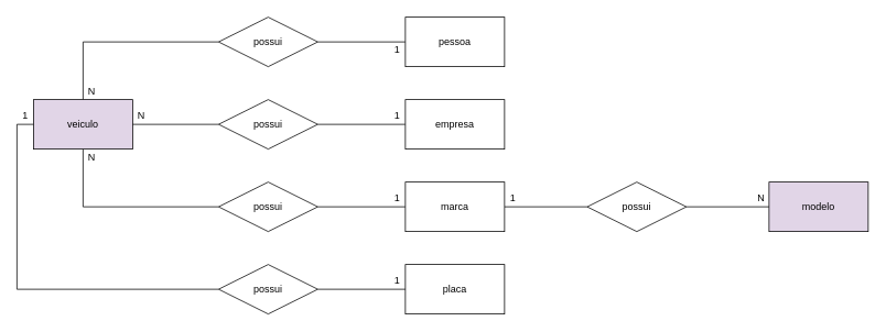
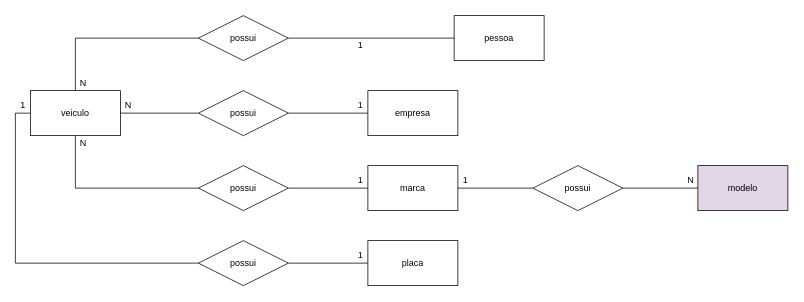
  <mxCell id="0" />
  <mxCell id="1" parent="0" />
  <mxCell id="2" style="edgeStyle=orthogonalEdgeStyle;rounded=0;orthogonalLoop=1;jettySize=auto;html=1;entryX=0;entryY=0.5;entryDx=0;entryDy=0;endArrow=none;endFill=0;" edge="1" parent="1" source="4" target="12"><mxGeometry relative="1" as="geometry"><Array as="points"><mxPoint x="100" y="250" /></Array></mxGeometry></mxCell>
  <mxCell id="3" style="edgeStyle=orthogonalEdgeStyle;rounded=0;orthogonalLoop=1;jettySize=auto;html=1;entryX=0;entryY=0.5;entryDx=0;entryDy=0;endArrow=none;endFill=0;" edge="1" parent="1" source="4" target="28"><mxGeometry relative="1" as="geometry"><Array as="points"><mxPoint x="100" y="50" /></Array></mxGeometry></mxCell>
- <mxCell id="4" value="veiculo" style="rounded=0;whiteSpace=wrap;html=1;fillColor=#e1d5e7;" vertex="1" parent="1"><mxGeometry x="40" y="120" width="120" height="60" as="geometry" /></mxCell>
+ <mxCell id="4" value="veiculo" style="rounded=0;whiteSpace=wrap;html=1;" vertex="1" parent="1"><mxGeometry x="40" y="120" width="120" height="60" as="geometry" /></mxCell>
  <mxCell id="5" style="edgeStyle=orthogonalEdgeStyle;rounded=0;orthogonalLoop=1;jettySize=auto;html=1;entryX=1;entryY=0.5;entryDx=0;entryDy=0;endArrow=none;endFill=0;" edge="1" parent="1" source="7" target="4"><mxGeometry relative="1" as="geometry" /></mxCell>
  <mxCell id="6" style="edgeStyle=orthogonalEdgeStyle;rounded=0;orthogonalLoop=1;jettySize=auto;html=1;entryX=0;entryY=0.5;entryDx=0;entryDy=0;endArrow=none;endFill=0;" edge="1" parent="1" source="7" target="8"><mxGeometry relative="1" as="geometry" /></mxCell>
  <mxCell id="7" value="possui" style="shape=rhombus;perimeter=rhombusPerimeter;whiteSpace=wrap;html=1;align=center;" vertex="1" parent="1"><mxGeometry x="264" y="120" width="120" height="60" as="geometry" /></mxCell>
  <mxCell id="8" value="empresa" style="rounded=0;whiteSpace=wrap;html=1;" vertex="1" parent="1"><mxGeometry x="490" y="120" width="120" height="60" as="geometry" /></mxCell>
  <mxCell id="9" value="N" style="text;html=1;align=center;verticalAlign=middle;resizable=0;points=[];autosize=1;strokeColor=none;" vertex="1" parent="1"><mxGeometry x="160" y="130" width="20" height="20" as="geometry" /></mxCell>
  <mxCell id="10" value="1" style="text;html=1;align=center;verticalAlign=middle;resizable=0;points=[];autosize=1;strokeColor=none;" vertex="1" parent="1"><mxGeometry x="470" y="130" width="20" height="20" as="geometry" /></mxCell>
  <mxCell id="11" style="edgeStyle=orthogonalEdgeStyle;rounded=0;orthogonalLoop=1;jettySize=auto;html=1;endArrow=none;endFill=0;" edge="1" parent="1" source="12" target="14"><mxGeometry relative="1" as="geometry" /></mxCell>
  <mxCell id="12" value="possui" style="shape=rhombus;perimeter=rhombusPerimeter;whiteSpace=wrap;html=1;align=center;" vertex="1" parent="1"><mxGeometry x="264" y="220" width="120" height="60" as="geometry" /></mxCell>
  <mxCell id="13" style="edgeStyle=orthogonalEdgeStyle;rounded=0;orthogonalLoop=1;jettySize=auto;html=1;entryX=0;entryY=0.5;entryDx=0;entryDy=0;endArrow=none;endFill=0;" edge="1" parent="1" source="14" target="18"><mxGeometry relative="1" as="geometry" /></mxCell>
  <mxCell id="14" value="marca" style="rounded=0;whiteSpace=wrap;html=1;" vertex="1" parent="1"><mxGeometry x="490" y="220" width="120" height="60" as="geometry" /></mxCell>
  <mxCell id="15" value="modelo" style="rounded=0;whiteSpace=wrap;html=1;fillColor=#e1d5e7;" vertex="1" parent="1"><mxGeometry x="930" y="220" width="120" height="60" as="geometry" /></mxCell>
  <mxCell id="16" value="placa" style="rounded=0;whiteSpace=wrap;html=1;" vertex="1" parent="1"><mxGeometry x="490" y="320" width="120" height="60" as="geometry" /></mxCell>
  <mxCell id="17" style="edgeStyle=orthogonalEdgeStyle;rounded=0;orthogonalLoop=1;jettySize=auto;html=1;entryX=0;entryY=0.5;entryDx=0;entryDy=0;endArrow=none;endFill=0;" edge="1" parent="1" source="18" target="15"><mxGeometry relative="1" as="geometry" /></mxCell>
  <mxCell id="18" value="possui" style="shape=rhombus;perimeter=rhombusPerimeter;whiteSpace=wrap;html=1;align=center;" vertex="1" parent="1"><mxGeometry x="710" y="220" width="120" height="60" as="geometry" /></mxCell>
  <mxCell id="19" style="edgeStyle=orthogonalEdgeStyle;rounded=0;orthogonalLoop=1;jettySize=auto;html=1;entryX=0;entryY=0.5;entryDx=0;entryDy=0;endArrow=none;endFill=0;" edge="1" parent="1" source="21" target="16"><mxGeometry relative="1" as="geometry" /></mxCell>
  <mxCell id="20" style="edgeStyle=orthogonalEdgeStyle;rounded=0;orthogonalLoop=1;jettySize=auto;html=1;entryX=0;entryY=0.5;entryDx=0;entryDy=0;endArrow=none;endFill=0;" edge="1" parent="1" source="21" target="4"><mxGeometry relative="1" as="geometry" /></mxCell>
  <mxCell id="21" value="possui" style="shape=rhombus;perimeter=rhombusPerimeter;whiteSpace=wrap;html=1;align=center;" vertex="1" parent="1"><mxGeometry x="264" y="320" width="120" height="60" as="geometry" /></mxCell>
  <mxCell id="22" value="1" style="text;html=1;align=center;verticalAlign=middle;resizable=0;points=[];autosize=1;strokeColor=none;" vertex="1" parent="1"><mxGeometry x="610" y="230" width="20" height="20" as="geometry" /></mxCell>
  <mxCell id="23" value="N" style="text;html=1;align=center;verticalAlign=middle;resizable=0;points=[];autosize=1;strokeColor=none;" vertex="1" parent="1"><mxGeometry x="910" y="230" width="20" height="20" as="geometry" /></mxCell>
  <mxCell id="24" value="1" style="text;html=1;align=center;verticalAlign=middle;resizable=0;points=[];autosize=1;strokeColor=none;" vertex="1" parent="1"><mxGeometry x="470" y="230" width="20" height="20" as="geometry" /></mxCell>
  <mxCell id="25" value="N" style="text;html=1;align=center;verticalAlign=middle;resizable=0;points=[];autosize=1;strokeColor=none;" vertex="1" parent="1"><mxGeometry x="100" y="180" width="20" height="20" as="geometry" /></mxCell>
  <mxCell id="26" value="1" style="text;html=1;align=center;verticalAlign=middle;resizable=0;points=[];autosize=1;strokeColor=none;" vertex="1" parent="1"><mxGeometry x="470" y="330" width="20" height="20" as="geometry" /></mxCell>
  <mxCell id="27" value="1" style="text;html=1;align=center;verticalAlign=middle;resizable=0;points=[];autosize=1;strokeColor=none;" vertex="1" parent="1"><mxGeometry x="20" y="130" width="20" height="20" as="geometry" /></mxCell>
  <mxCell id="28" value="possui" style="shape=rhombus;perimeter=rhombusPerimeter;whiteSpace=wrap;html=1;align=center;" vertex="1" parent="1"><mxGeometry x="264" width="120" height="60" as="geometry" y="20" /></mxCell>
  <mxCell id="29" style="edgeStyle=orthogonalEdgeStyle;rounded=0;orthogonalLoop=1;jettySize=auto;html=1;endArrow=none;endFill=0;" edge="1" parent="1" source="30" target="28"><mxGeometry relative="1" as="geometry" /></mxCell>
- <mxCell id="30" value="pessoa" style="rounded=0;whiteSpace=wrap;html=1;" vertex="1" parent="1"><mxGeometry x="490" width="120" height="60" as="geometry" y="20" /></mxCell>
+ <mxCell id="30" value="pessoa" style="rounded=0;whiteSpace=wrap;html=1;" vertex="1" parent="1"><mxGeometry x="605" y="20" width="120" height="60" as="geometry" /></mxCell>
  <mxCell id="31" value="N" style="text;html=1;align=center;verticalAlign=middle;resizable=0;points=[];autosize=1;strokeColor=none;" vertex="1" parent="1"><mxGeometry x="100" y="100" width="20" height="20" as="geometry" /></mxCell>
  <mxCell id="32" value="1" style="text;html=1;align=center;verticalAlign=middle;resizable=0;points=[];autosize=1;strokeColor=none;" vertex="1" parent="1"><mxGeometry x="470" y="50" width="20" height="20" as="geometry" /></mxCell>
